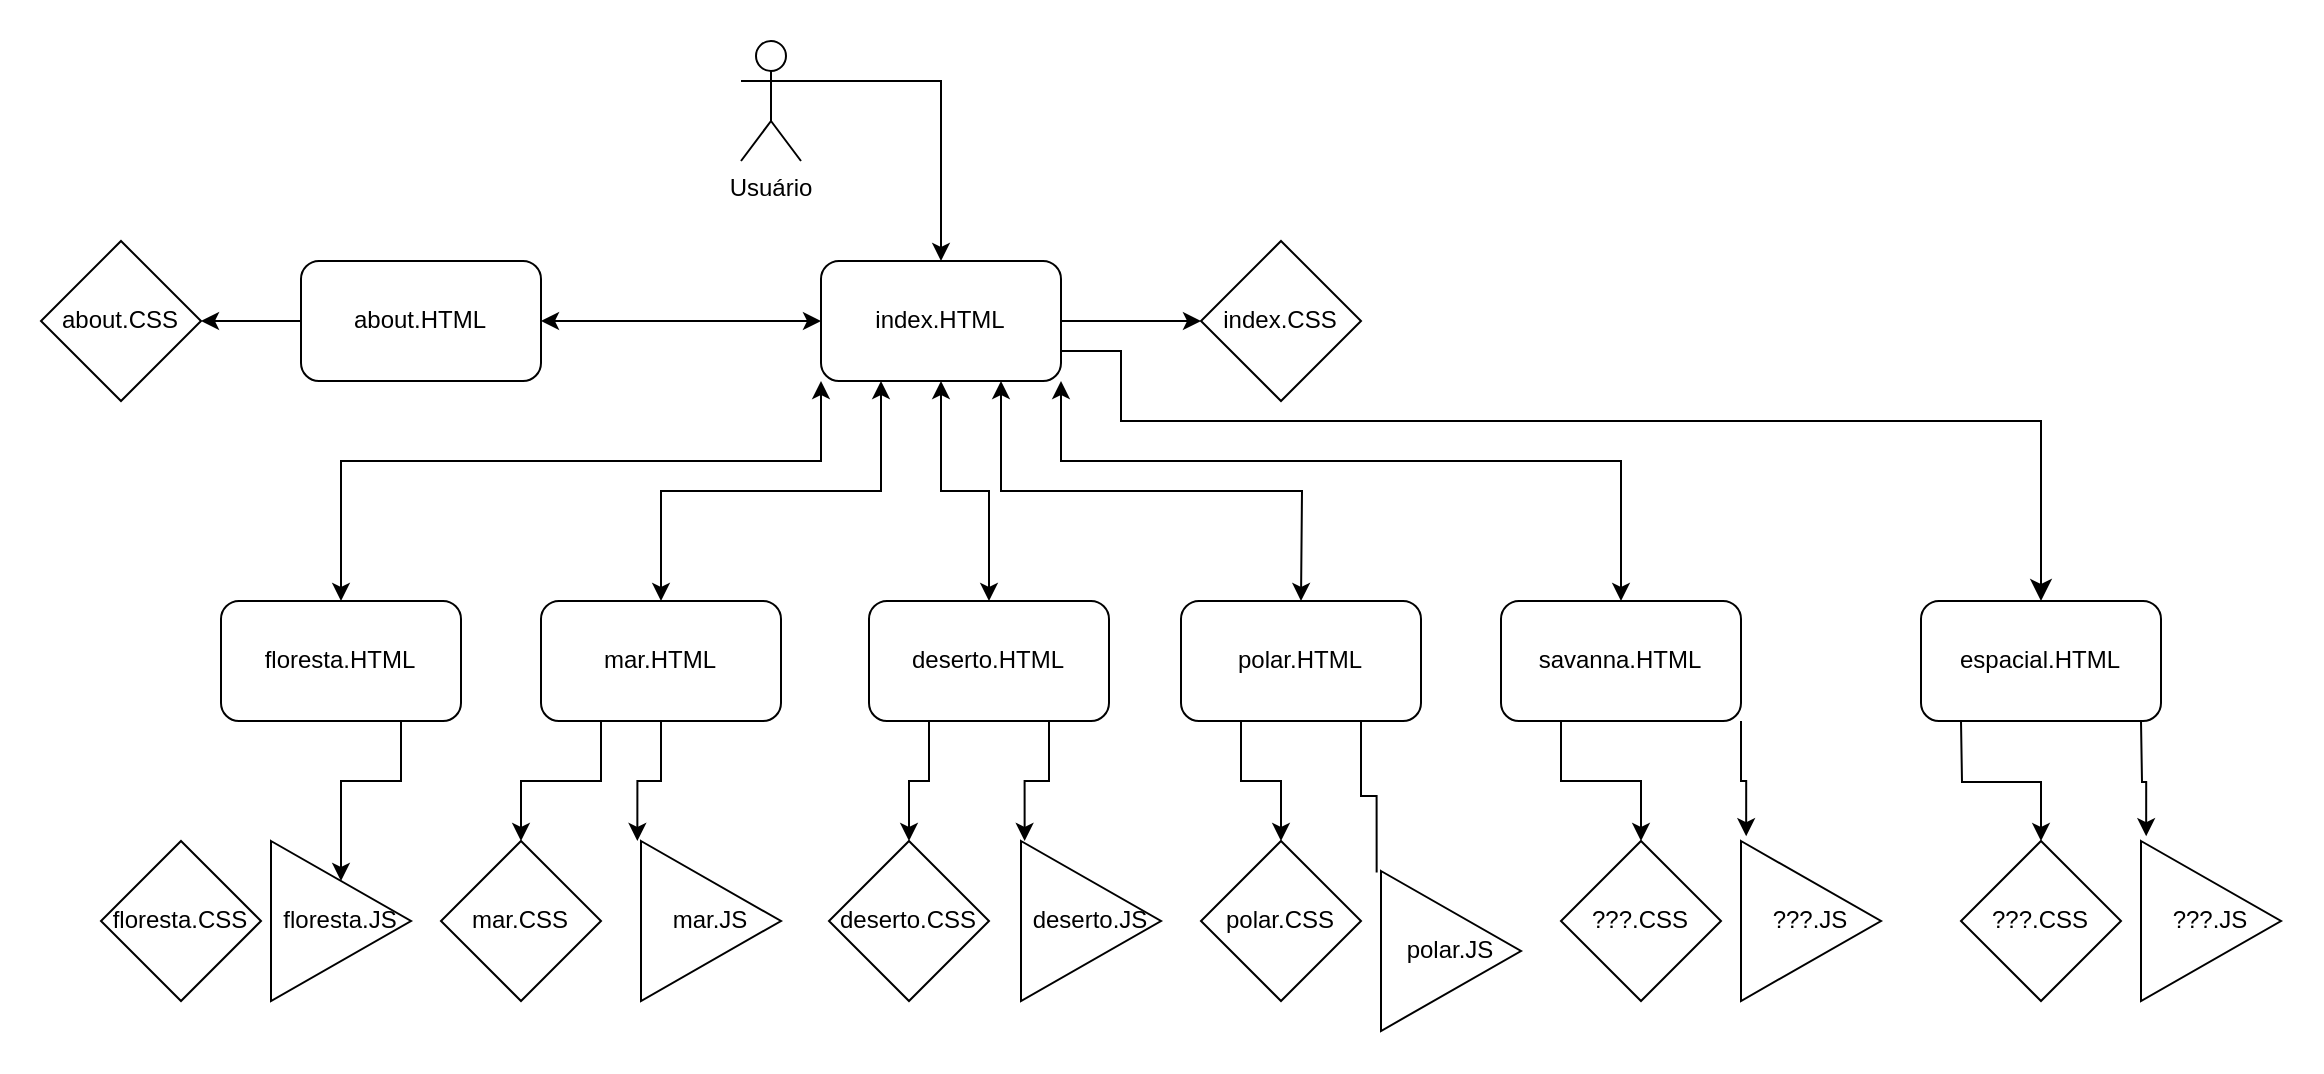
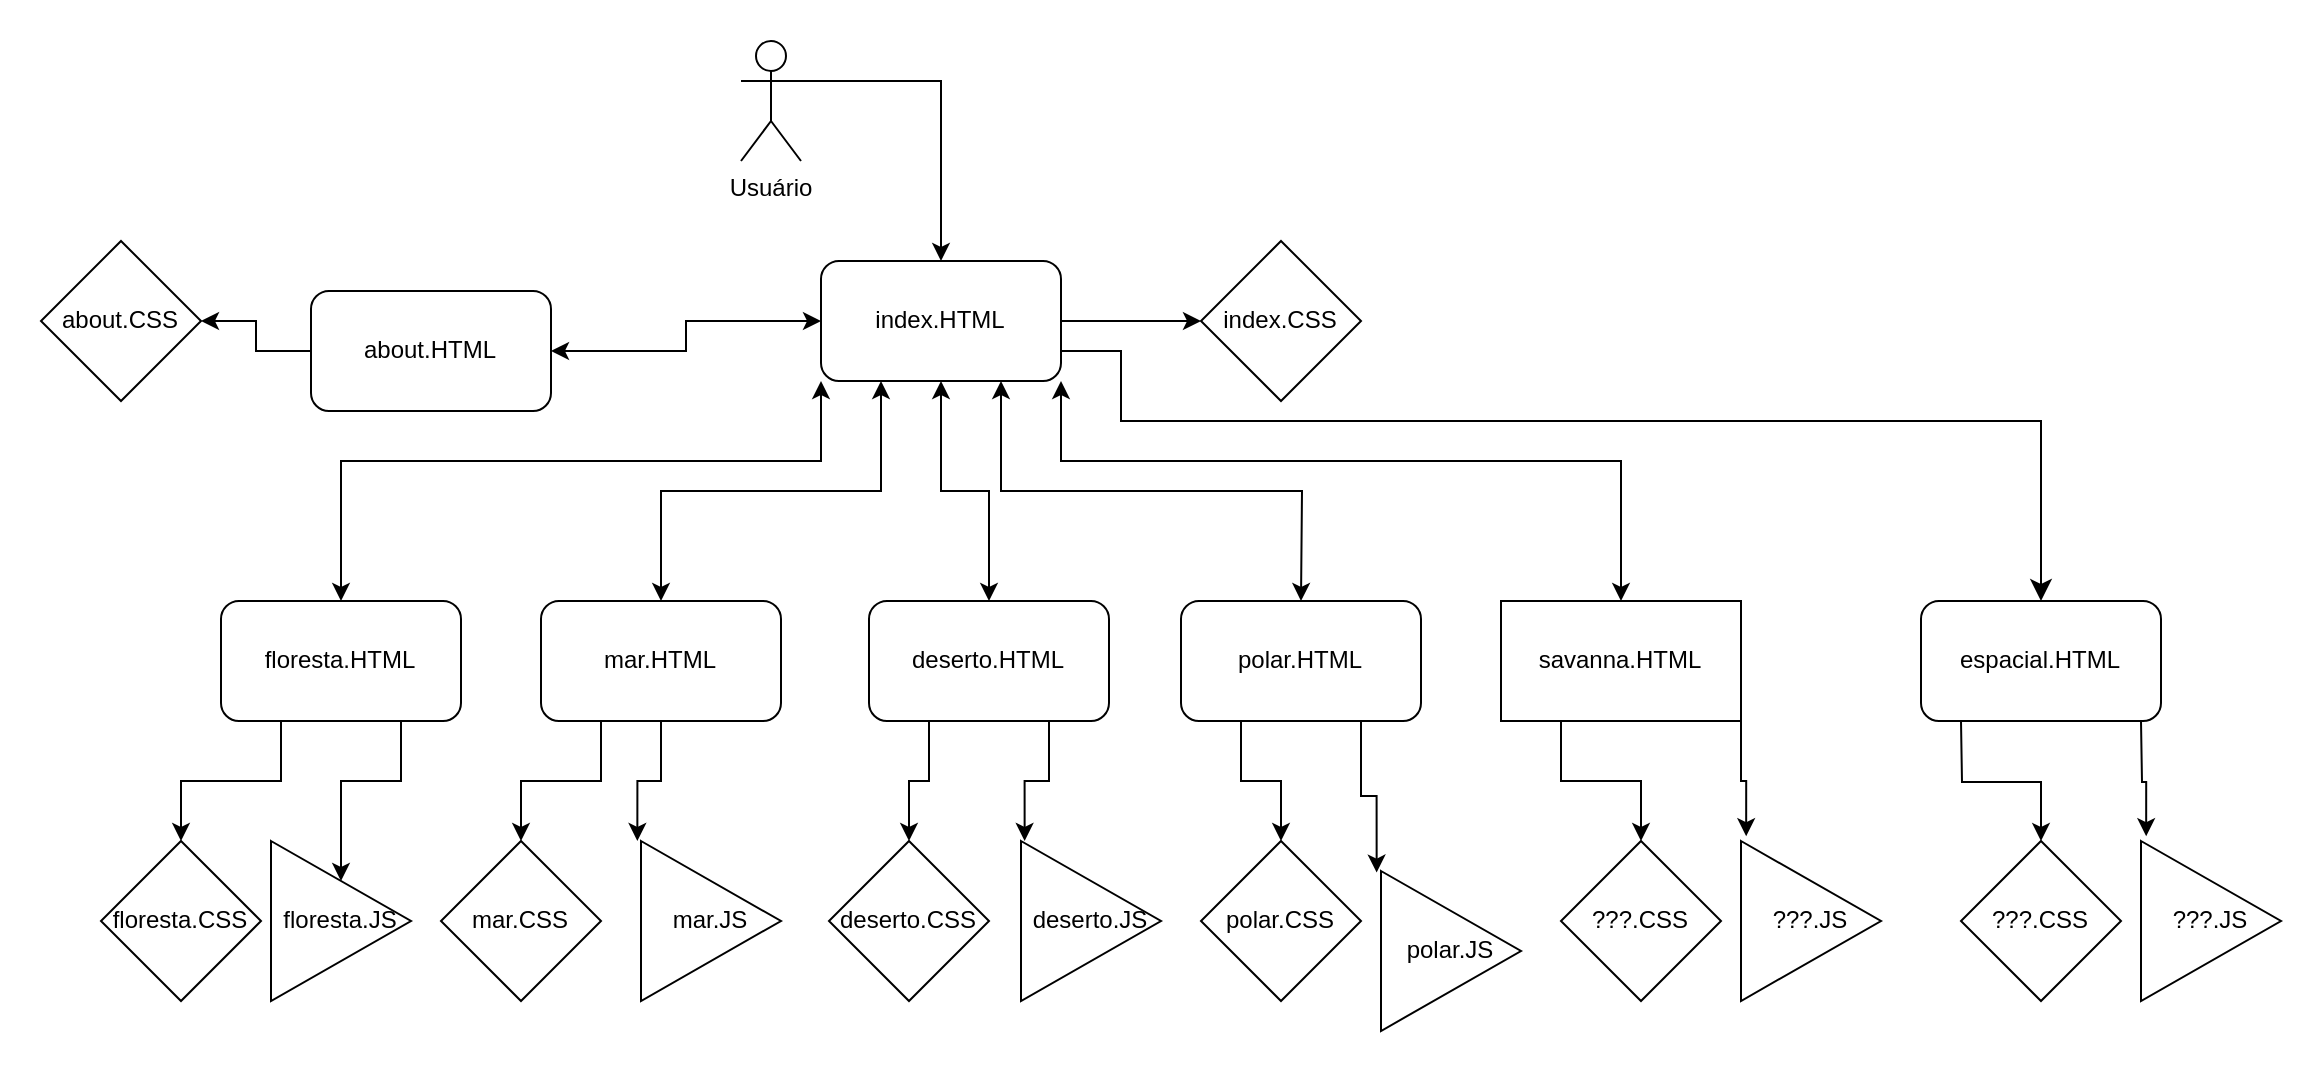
  <mxCell id="0" />
  <mxCell id="1" parent="0" />
  <mxCell id="2" style="edgeStyle=orthogonalEdgeStyle;rounded=0;orthogonalLoop=1;jettySize=auto;html=1;exitX=1;exitY=0.5;exitDx=0;exitDy=0;" parent="1" source="10" edge="1"><mxGeometry relative="1" as="geometry"><mxPoint x="600" y="160" as="targetPoint" /></mxGeometry></mxCell>
  <mxCell id="3" style="edgeStyle=orthogonalEdgeStyle;rounded=0;orthogonalLoop=1;jettySize=auto;html=1;exitX=0;exitY=1;exitDx=0;exitDy=0;entryX=0.5;entryY=0;entryDx=0;entryDy=0;startArrow=classic;startFill=1;" parent="1" source="10" target="14" edge="1"><mxGeometry relative="1" as="geometry"><mxPoint x="240" y="270" as="targetPoint" /><Array as="points"><mxPoint x="410" y="230" /><mxPoint x="170" y="230" /></Array></mxGeometry></mxCell>
  <mxCell id="4" style="edgeStyle=orthogonalEdgeStyle;rounded=0;orthogonalLoop=1;jettySize=auto;html=1;exitX=0.25;exitY=1;exitDx=0;exitDy=0;entryX=0.5;entryY=0;entryDx=0;entryDy=0;startArrow=classic;startFill=1;" parent="1" source="10" target="17" edge="1"><mxGeometry relative="1" as="geometry"><Array as="points"><mxPoint x="440" y="245" /><mxPoint x="330" y="245" /></Array></mxGeometry></mxCell>
  <mxCell id="5" style="edgeStyle=orthogonalEdgeStyle;rounded=0;orthogonalLoop=1;jettySize=auto;html=1;exitX=0.5;exitY=1;exitDx=0;exitDy=0;entryX=0.5;entryY=0;entryDx=0;entryDy=0;startArrow=classic;startFill=1;" parent="1" source="10" target="20" edge="1"><mxGeometry relative="1" as="geometry" /></mxCell>
  <mxCell id="6" style="edgeStyle=orthogonalEdgeStyle;rounded=0;orthogonalLoop=1;jettySize=auto;html=1;exitX=0.75;exitY=1;exitDx=0;exitDy=0;startArrow=classic;startFill=1;" parent="1" source="10" edge="1"><mxGeometry relative="1" as="geometry"><mxPoint x="650" y="300" as="targetPoint" /></mxGeometry></mxCell>
  <mxCell id="7" style="edgeStyle=orthogonalEdgeStyle;rounded=0;orthogonalLoop=1;jettySize=auto;html=1;exitX=1;exitY=1;exitDx=0;exitDy=0;entryX=0.5;entryY=0;entryDx=0;entryDy=0;startArrow=classic;startFill=1;" parent="1" source="10" target="26" edge="1"><mxGeometry relative="1" as="geometry"><mxPoint x="810" y="280" as="targetPoint" /><Array as="points"><mxPoint x="530" y="230" /><mxPoint x="810" y="230" /></Array></mxGeometry></mxCell>
  <mxCell id="8" style="edgeStyle=orthogonalEdgeStyle;rounded=0;orthogonalLoop=1;jettySize=auto;html=1;exitX=0;exitY=0.5;exitDx=0;exitDy=0;entryX=1;entryY=0.5;entryDx=0;entryDy=0;startArrow=classic;startFill=1;" parent="1" source="10" target="40" edge="1"><mxGeometry relative="1" as="geometry" /></mxCell>
  <mxCell id="9" style="edgeStyle=orthogonalEdgeStyle;rounded=0;orthogonalLoop=1;jettySize=auto;html=1;exitX=1;exitY=0.75;exitDx=0;exitDy=0;fontSize=12;startSize=8;endSize=8;entryX=0.5;entryY=0;entryDx=0;entryDy=0;" edge="1" parent="1" source="10" target="46"><mxGeometry relative="1" as="geometry"><mxPoint x="1010" y="220" as="targetPoint" /><Array as="points"><mxPoint x="560" y="175" /><mxPoint x="560" y="210" /><mxPoint x="1020" y="210" /></Array></mxGeometry></mxCell>
  <mxCell id="10" value="index.HTML" style="rounded=1;whiteSpace=wrap;html=1;" parent="1" vertex="1"><mxGeometry x="410" y="130" width="120" height="60" as="geometry" /></mxCell>
  <mxCell id="11" value="index.CSS" style="rhombus;whiteSpace=wrap;html=1;" parent="1" vertex="1"><mxGeometry x="600" y="120" width="80" height="80" as="geometry" /></mxCell>
+ <mxCell id="12" style="edgeStyle=orthogonalEdgeStyle;rounded=0;orthogonalLoop=1;jettySize=auto;html=1;exitX=0.25;exitY=1;exitDx=0;exitDy=0;entryX=0.5;entryY=0;entryDx=0;entryDy=0;" parent="1" source="14" target="29" edge="1"><mxGeometry relative="1" as="geometry" /></mxCell>
  <mxCell id="13" style="edgeStyle=orthogonalEdgeStyle;rounded=0;orthogonalLoop=1;jettySize=auto;html=1;exitX=0.75;exitY=1;exitDx=0;exitDy=0;entryX=0.5;entryY=0;entryDx=0;entryDy=0;" parent="1" source="14" target="34" edge="1"><mxGeometry relative="1" as="geometry" /></mxCell>
  <mxCell id="14" value="floresta.HTML" style="rounded=1;whiteSpace=wrap;html=1;" parent="1" vertex="1"><mxGeometry x="110" y="300" width="120" height="60" as="geometry" /></mxCell>
  <mxCell id="15" style="edgeStyle=orthogonalEdgeStyle;rounded=0;orthogonalLoop=1;jettySize=auto;html=1;exitX=0.5;exitY=1;exitDx=0;exitDy=0;entryX=-0.026;entryY=0;entryDx=0;entryDy=0;entryPerimeter=0;" parent="1" source="17" target="35" edge="1"><mxGeometry relative="1" as="geometry" /></mxCell>
  <mxCell id="16" style="edgeStyle=orthogonalEdgeStyle;rounded=0;orthogonalLoop=1;jettySize=auto;html=1;exitX=0.25;exitY=1;exitDx=0;exitDy=0;startArrow=none;startFill=0;entryX=0.5;entryY=0;entryDx=0;entryDy=0;" parent="1" source="17" target="30" edge="1"><mxGeometry relative="1" as="geometry"><mxPoint x="260" y="410" as="targetPoint" /></mxGeometry></mxCell>
  <mxCell id="17" value="mar.HTML" style="rounded=1;whiteSpace=wrap;html=1;" parent="1" vertex="1"><mxGeometry x="270" y="300" width="120" height="60" as="geometry" /></mxCell>
  <mxCell id="18" style="edgeStyle=orthogonalEdgeStyle;rounded=0;orthogonalLoop=1;jettySize=auto;html=1;exitX=0.25;exitY=1;exitDx=0;exitDy=0;entryX=0.5;entryY=0;entryDx=0;entryDy=0;" parent="1" source="20" target="31" edge="1"><mxGeometry relative="1" as="geometry" /></mxCell>
  <mxCell id="19" style="edgeStyle=orthogonalEdgeStyle;rounded=0;orthogonalLoop=1;jettySize=auto;html=1;exitX=0.75;exitY=1;exitDx=0;exitDy=0;entryX=0.026;entryY=0;entryDx=0;entryDy=0;entryPerimeter=0;" parent="1" source="20" target="36" edge="1"><mxGeometry relative="1" as="geometry" /></mxCell>
  <mxCell id="20" value="deserto.HTML" style="rounded=1;whiteSpace=wrap;html=1;" parent="1" vertex="1"><mxGeometry x="434" y="300" width="120" height="60" as="geometry" /></mxCell>
  <mxCell id="21" style="edgeStyle=orthogonalEdgeStyle;rounded=0;orthogonalLoop=1;jettySize=auto;html=1;exitX=0.25;exitY=1;exitDx=0;exitDy=0;entryX=0.5;entryY=0;entryDx=0;entryDy=0;" parent="1" source="23" target="32" edge="1"><mxGeometry relative="1" as="geometry" /></mxCell>
- <mxCell id="22" style="edgeStyle=orthogonalEdgeStyle;rounded=0;orthogonalLoop=1;jettySize=auto;html=1;exitX=0.75;exitY=1;exitDx=0;exitDy=0;entryX=-0.031;entryY=0.01;entryDx=0;entryDy=0;entryPerimeter=0;endArrow=none;" parent="1" source="23" target="37" edge="1"><mxGeometry relative="1" as="geometry" /></mxCell>
+ <mxCell id="22" style="edgeStyle=orthogonalEdgeStyle;rounded=0;orthogonalLoop=1;jettySize=auto;html=1;exitX=0.75;exitY=1;exitDx=0;exitDy=0;entryX=-0.031;entryY=0.01;entryDx=0;entryDy=0;entryPerimeter=0;" parent="1" source="23" target="37" edge="1"><mxGeometry relative="1" as="geometry" /></mxCell>
  <mxCell id="23" value="polar.HTML" style="rounded=1;whiteSpace=wrap;html=1;" parent="1" vertex="1"><mxGeometry x="590" y="300" width="120" height="60" as="geometry" /></mxCell>
  <mxCell id="24" style="edgeStyle=orthogonalEdgeStyle;rounded=0;orthogonalLoop=1;jettySize=auto;html=1;exitX=0.25;exitY=1;exitDx=0;exitDy=0;entryX=0.5;entryY=0;entryDx=0;entryDy=0;" parent="1" source="26" target="33" edge="1"><mxGeometry relative="1" as="geometry" /></mxCell>
  <mxCell id="25" style="edgeStyle=orthogonalEdgeStyle;rounded=0;orthogonalLoop=1;jettySize=auto;html=1;exitX=1;exitY=1;exitDx=0;exitDy=0;entryX=0.037;entryY=-0.03;entryDx=0;entryDy=0;entryPerimeter=0;" parent="1" source="26" target="38" edge="1"><mxGeometry relative="1" as="geometry" /></mxCell>
- <mxCell id="26" value="savanna.HTML" style="rounded=1;whiteSpace=wrap;html=1;" parent="1" vertex="1"><mxGeometry x="750" y="300" width="120" height="60" as="geometry" /></mxCell>
+ <mxCell id="26" value="savanna.HTML" style="whiteSpace=wrap;html=1;rounded=0;" parent="1" vertex="1"><mxGeometry x="750" y="300" width="120" height="60" as="geometry" /></mxCell>
  <mxCell id="27" style="edgeStyle=orthogonalEdgeStyle;rounded=0;orthogonalLoop=1;jettySize=auto;html=1;exitX=1;exitY=0.333;exitDx=0;exitDy=0;exitPerimeter=0;entryX=0.5;entryY=0;entryDx=0;entryDy=0;" parent="1" source="28" target="10" edge="1"><mxGeometry relative="1" as="geometry"><mxPoint x="470" y="40" as="targetPoint" /></mxGeometry></mxCell>
  <mxCell id="28" value="Usuário" style="shape=umlActor;verticalLabelPosition=bottom;verticalAlign=top;html=1;outlineConnect=0;" parent="1" vertex="1"><mxGeometry x="370" y="20" width="30" height="60" as="geometry" /></mxCell>
  <mxCell id="29" value="floresta.CSS" style="rhombus;whiteSpace=wrap;html=1;" parent="1" vertex="1"><mxGeometry x="50" y="420" width="80" height="80" as="geometry" /></mxCell>
  <mxCell id="30" value="mar.CSS" style="rhombus;whiteSpace=wrap;html=1;" parent="1" vertex="1"><mxGeometry x="220" y="420" width="80" height="80" as="geometry" /></mxCell>
  <mxCell id="31" value="deserto.CSS" style="rhombus;whiteSpace=wrap;html=1;" parent="1" vertex="1"><mxGeometry x="414" y="420" width="80" height="80" as="geometry" /></mxCell>
  <mxCell id="32" value="polar.CSS" style="rhombus;whiteSpace=wrap;html=1;" parent="1" vertex="1"><mxGeometry x="600" y="420" width="80" height="80" as="geometry" /></mxCell>
  <mxCell id="33" value="???.CSS" style="rhombus;whiteSpace=wrap;html=1;" parent="1" vertex="1"><mxGeometry x="780" y="420" width="80" height="80" as="geometry" /></mxCell>
  <mxCell id="34" value="floresta.JS" style="triangle;whiteSpace=wrap;html=1;" parent="1" vertex="1"><mxGeometry x="135" y="420" width="70" height="80" as="geometry" /></mxCell>
  <mxCell id="35" value="mar.JS" style="triangle;whiteSpace=wrap;html=1;" parent="1" vertex="1"><mxGeometry x="320" y="420" width="70" height="80" as="geometry" /></mxCell>
  <mxCell id="36" value="deserto.JS" style="triangle;whiteSpace=wrap;html=1;" parent="1" vertex="1"><mxGeometry x="510" y="420" width="70" height="80" as="geometry" /></mxCell>
  <mxCell id="37" value="polar.JS" style="triangle;whiteSpace=wrap;html=1;" parent="1" vertex="1"><mxGeometry x="690" y="435" width="70" height="80" as="geometry" /></mxCell>
  <mxCell id="38" value="???.JS" style="triangle;whiteSpace=wrap;html=1;" parent="1" vertex="1"><mxGeometry x="870" y="420" width="70" height="80" as="geometry" /></mxCell>
  <mxCell id="39" style="edgeStyle=orthogonalEdgeStyle;rounded=0;orthogonalLoop=1;jettySize=auto;html=1;exitX=0;exitY=0.5;exitDx=0;exitDy=0;entryX=1;entryY=0.5;entryDx=0;entryDy=0;" parent="1" source="40" target="41" edge="1"><mxGeometry relative="1" as="geometry" /></mxCell>
- <mxCell id="40" value="about.HTML" style="rounded=1;whiteSpace=wrap;html=1;" parent="1" vertex="1"><mxGeometry x="150" y="130" width="120" height="60" as="geometry" /></mxCell>
+ <mxCell id="40" value="about.HTML" style="rounded=1;whiteSpace=wrap;html=1;" parent="1" vertex="1"><mxGeometry x="155" y="145" width="120" height="60" as="geometry" /></mxCell>
  <mxCell id="41" value="about.CSS" style="rhombus;whiteSpace=wrap;html=1;" parent="1" vertex="1"><mxGeometry x="20" y="120" width="80" height="80" as="geometry" /></mxCell>
  <mxCell id="42" style="edgeStyle=orthogonalEdgeStyle;rounded=0;orthogonalLoop=1;jettySize=auto;html=1;exitX=0.25;exitY=1;exitDx=0;exitDy=0;entryX=0.5;entryY=0;entryDx=0;entryDy=0;" edge="1" parent="1" target="44"><mxGeometry relative="1" as="geometry"><mxPoint x="980" y="360" as="sourcePoint" /></mxGeometry></mxCell>
  <mxCell id="43" style="edgeStyle=orthogonalEdgeStyle;rounded=0;orthogonalLoop=1;jettySize=auto;html=1;exitX=1;exitY=1;exitDx=0;exitDy=0;entryX=0.037;entryY=-0.03;entryDx=0;entryDy=0;entryPerimeter=0;" edge="1" parent="1" target="45"><mxGeometry relative="1" as="geometry"><mxPoint x="1070" y="360" as="sourcePoint" /></mxGeometry></mxCell>
  <mxCell id="44" value="???.CSS" style="rhombus;whiteSpace=wrap;html=1;" vertex="1" parent="1"><mxGeometry x="980" y="420" width="80" height="80" as="geometry" /></mxCell>
  <mxCell id="45" value="???.JS" style="triangle;whiteSpace=wrap;html=1;" vertex="1" parent="1"><mxGeometry x="1070" y="420" width="70" height="80" as="geometry" /></mxCell>
  <mxCell id="46" value="espacial.HTML" style="rounded=1;whiteSpace=wrap;html=1;" vertex="1" parent="1"><mxGeometry x="960" y="300" width="120" height="60" as="geometry" /></mxCell>
